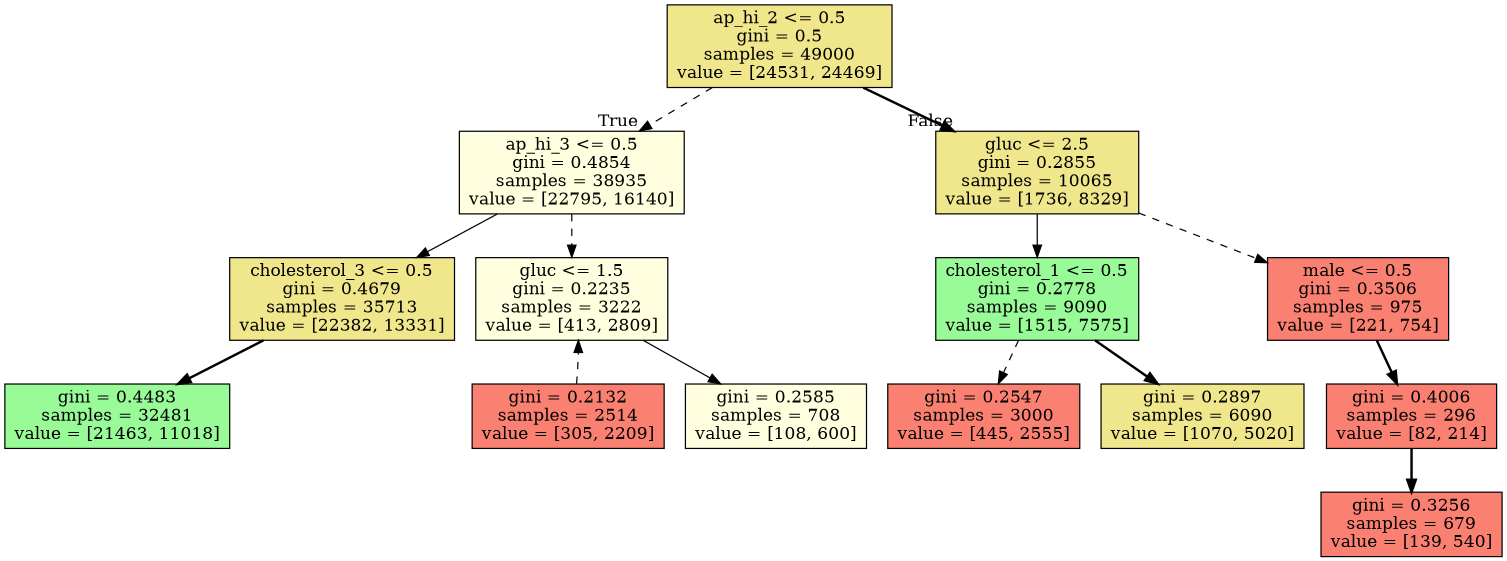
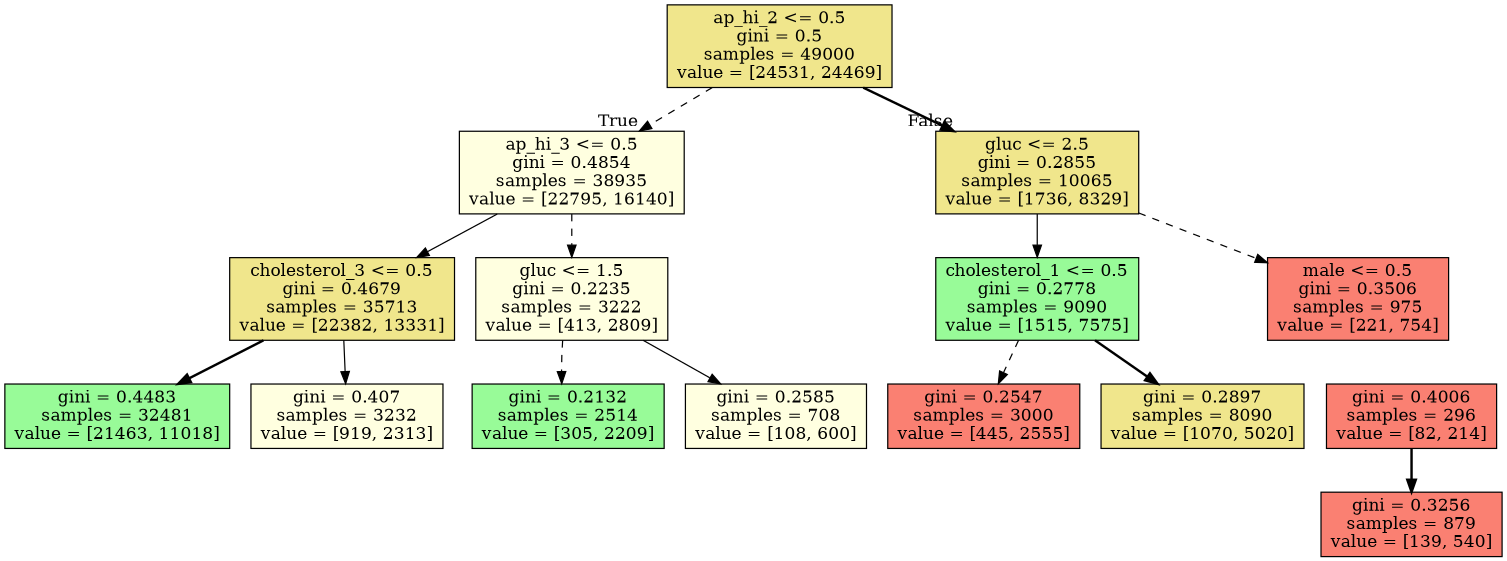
  digraph {
    node [color=black fillcolor=khaki shape=box style=filled]
    edge [style=dashed]
    n1 [label="ap_hi_2 <= 0.5\ngini = 0.5\nsamples = 49000\nvalue = [24531, 24469]"]
    n2 [fillcolor=lightyellow label="ap_hi_3 <= 0.5\ngini = 0.4854\nsamples = 38935\nvalue = [22795, 16140]"]
    n3 [label="gluc <= 2.5\ngini = 0.2855\nsamples = 10065\nvalue = [1736, 8329]"]
    n4 [label="cholesterol_3 <= 0.5\ngini = 0.4679\nsamples = 35713\nvalue = [22382, 13331]"]
    n5 [fillcolor=lightyellow label="gluc <= 1.5\ngini = 0.2235\nsamples = 3222\nvalue = [413, 2809]"]
    n6 [fillcolor=palegreen label="cholesterol_1 <= 0.5\ngini = 0.2778\nsamples = 9090\nvalue = [1515, 7575]"]
    n7 [fillcolor=salmon label="male <= 0.5\ngini = 0.3506\nsamples = 975\nvalue = [221, 754]"]
    n8 [fillcolor=palegreen label="gini = 0.4483\nsamples = 32481\nvalue = [21463, 11018]"]
-   n10 [fillcolor=salmon label="gini = 0.2132\nsamples = 2514\nvalue = [305, 2209]"]
+   n9 [fillcolor=lightyellow label="gini = 0.407\nsamples = 3232\nvalue = [919, 2313]"]
+   n10 [fillcolor=palegreen label="gini = 0.2132\nsamples = 2514\nvalue = [305, 2209]"]
    n11 [fillcolor=lightyellow label="gini = 0.2585\nsamples = 708\nvalue = [108, 600]"]
    n12 [fillcolor=salmon label="gini = 0.2547\nsamples = 3000\nvalue = [445, 2555]"]
-   n13 [label="gini = 0.2897\nsamples = 6090\nvalue = [1070, 5020]"]
+   n13 [label="gini = 0.2897\nsamples = 8090\nvalue = [1070, 5020]"]
    n14 [fillcolor=salmon label="gini = 0.4006\nsamples = 296\nvalue = [82, 214]"]
-   n15 [fillcolor=salmon label="gini = 0.3256\nsamples = 679\nvalue = [139, 540]"]
+   n15 [fillcolor=salmon label="gini = 0.3256\nsamples = 879\nvalue = [139, 540]"]
    n1 -> n2 [headlabel=True labelangle=45 labeldistance=2.5]
    n1 -> n3 [headlabel=False labelangle=-45 labeldistance=2.5 style=bold]
    n2 -> n4 [style=solid]
    n2 -> n5
    n3 -> n6 [style=solid]
    n3 -> n7
    n4 -> n8 [style=bold]
-   n10 -> n5
+   n4 -> n9 [style=solid]
+   n5 -> n10
    n5 -> n11 [style=solid]
    n6 -> n12
    n6 -> n13 [style=bold]
-   n7 -> n14 [style=bold]
    n14 -> n15 [style=bold]
  }
